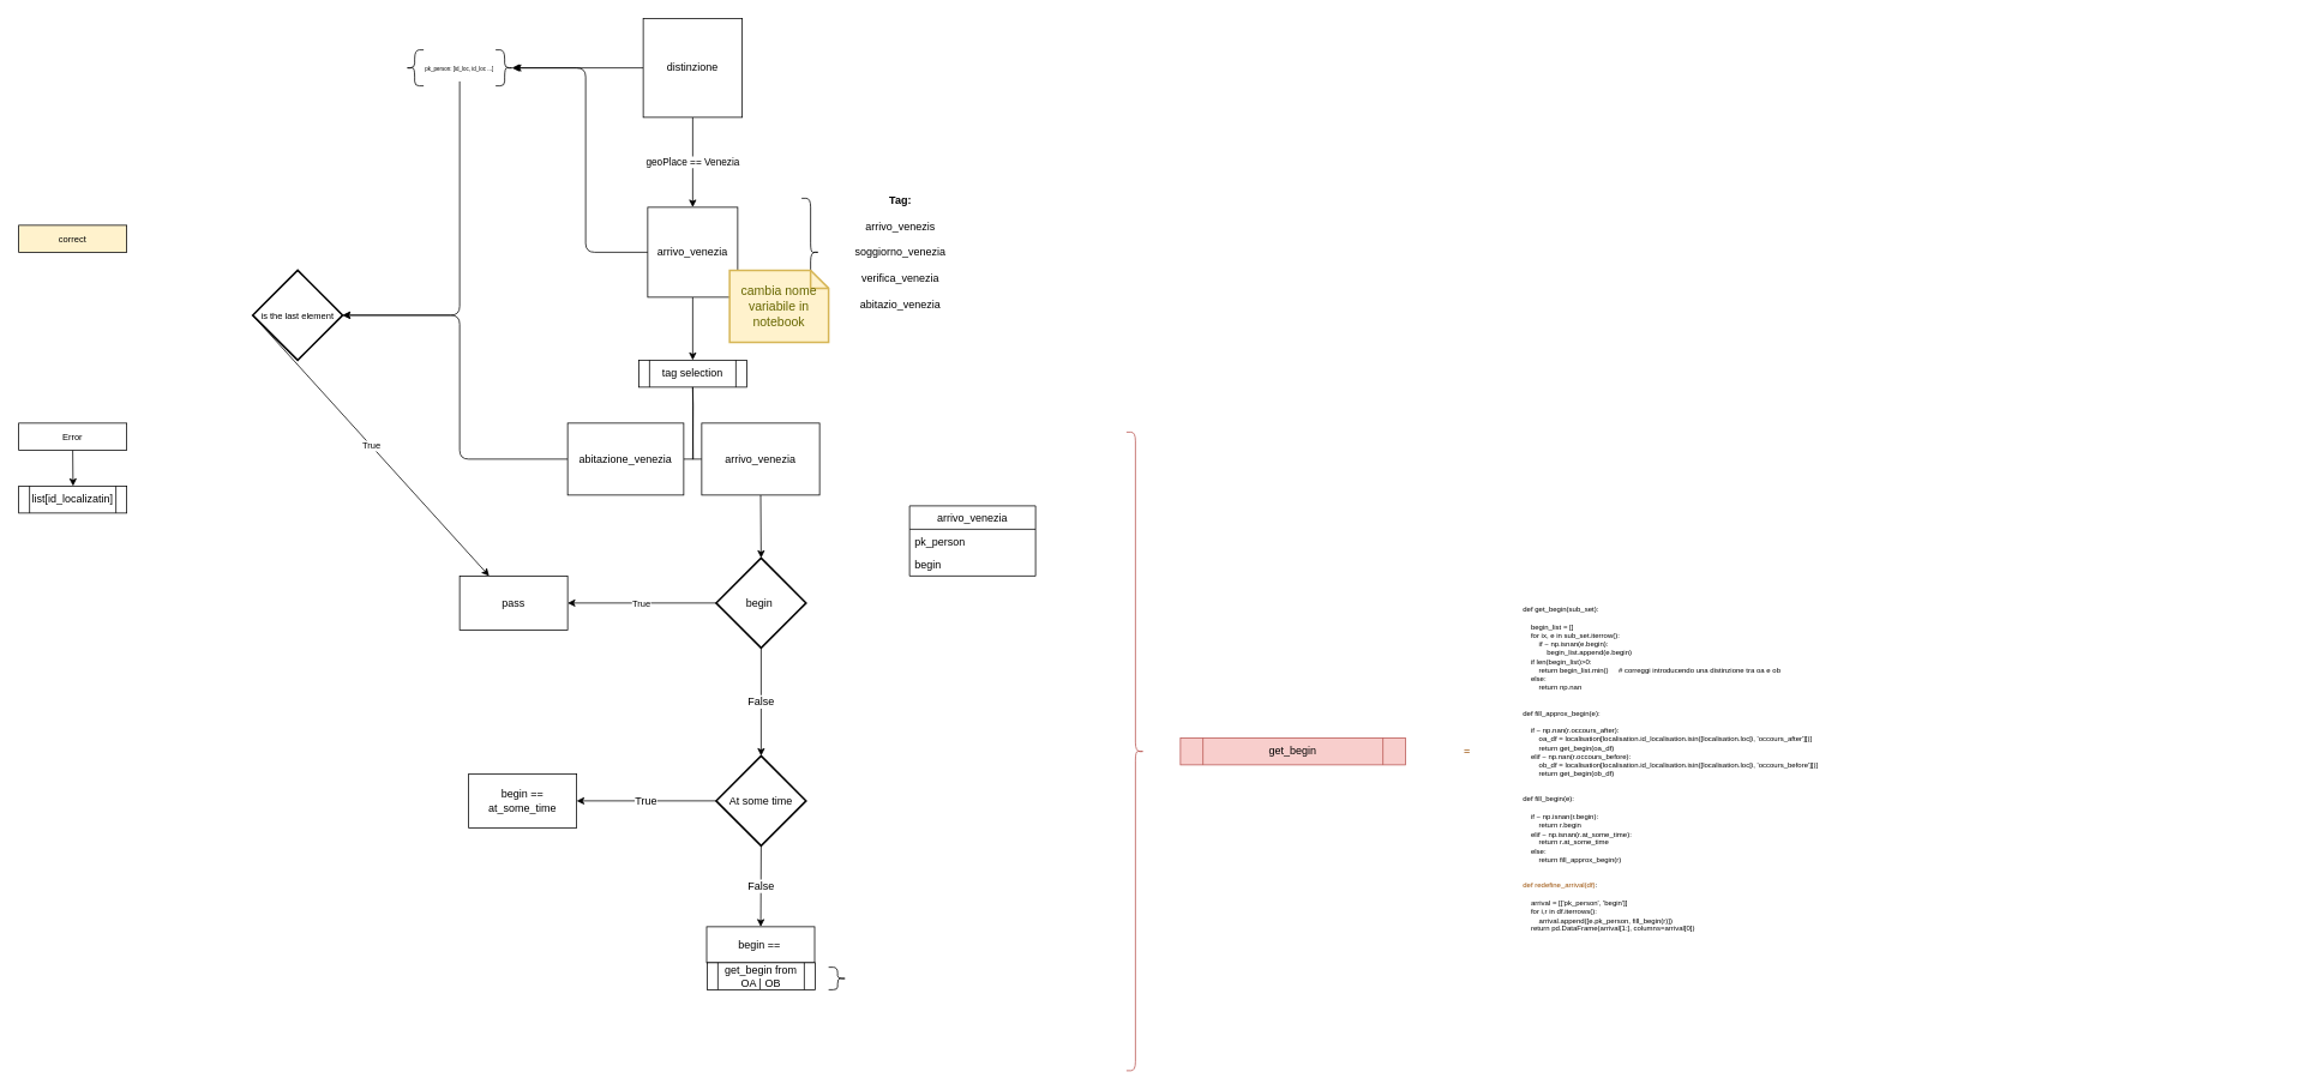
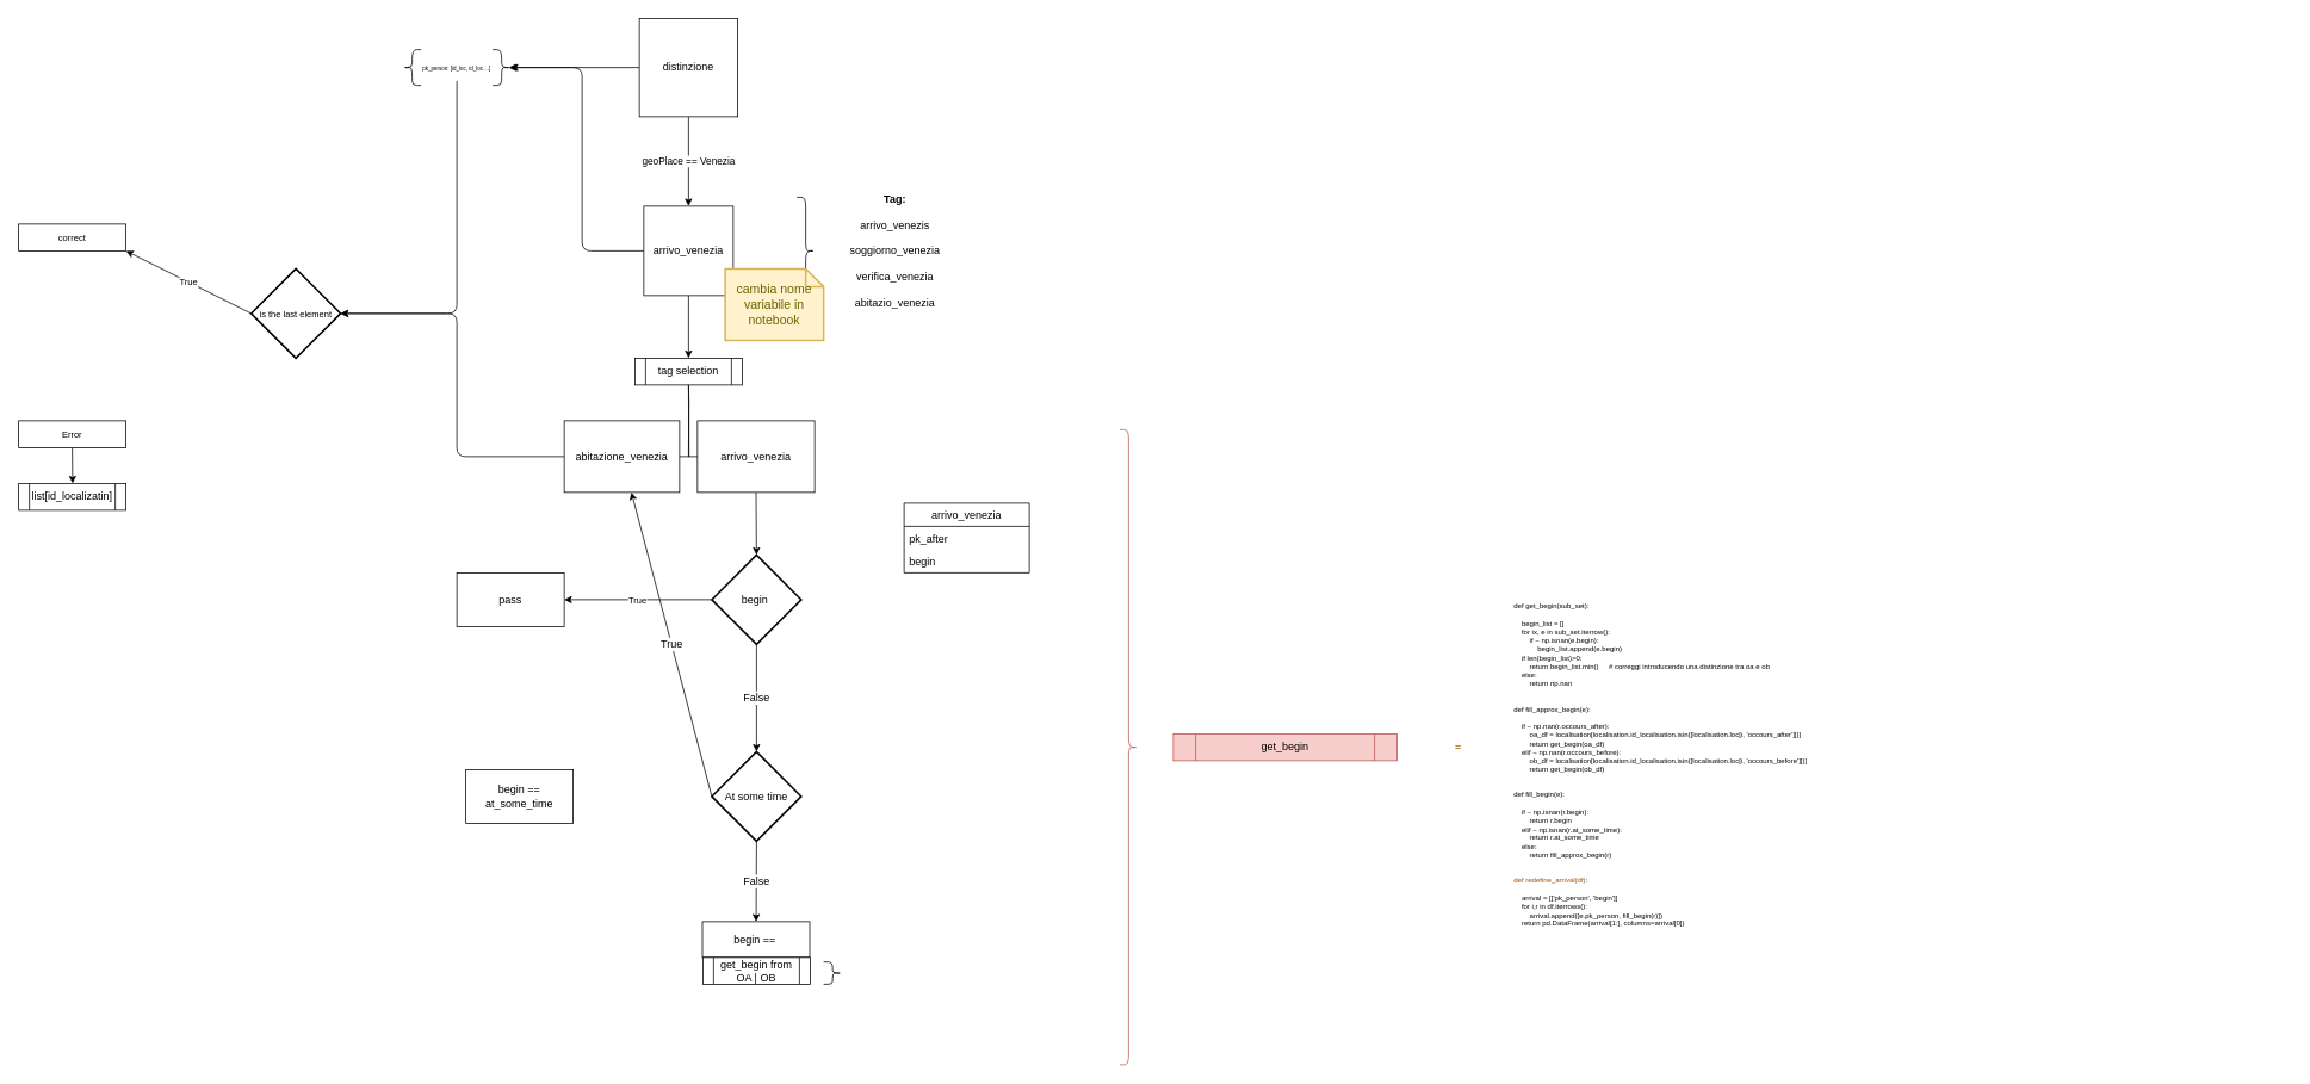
  <mxCell id="0" />
  <mxCell id="1" parent="0" />
  <mxCell id="2" value="begin ==&amp;nbsp;&lt;br&gt;" style="rounded=0;whiteSpace=wrap;html=1;fontSize=12;" parent="1" vertex="1"><mxGeometry x="784.5" y="1030" width="120" height="40" as="geometry" /></mxCell>
  <mxCell id="3" value="geoPlace == Venezia" style="edgeStyle=none;html=1;exitX=0.5;exitY=1;exitDx=0;exitDy=0;" parent="1" source="5" target="8" edge="1"><mxGeometry relative="1" as="geometry" /></mxCell>
  <mxCell id="4" style="edgeStyle=none;html=1;exitX=0;exitY=0.5;exitDx=0;exitDy=0;fontSize=10;" parent="1" source="5" edge="1"><mxGeometry relative="1" as="geometry"><mxPoint x="570" y="75" as="targetPoint" /></mxGeometry></mxCell>
  <mxCell id="5" value="distinzione" style="whiteSpace=wrap;html=1;aspect=fixed;" parent="1" vertex="1"><mxGeometry x="714" y="20" width="110" height="110" as="geometry" /></mxCell>
  <mxCell id="6" style="edgeStyle=none;html=1;exitX=0.5;exitY=1;exitDx=0;exitDy=0;entryX=0.5;entryY=0;entryDx=0;entryDy=0;" parent="1" source="8" target="12" edge="1"><mxGeometry relative="1" as="geometry" /></mxCell>
  <mxCell id="7" style="edgeStyle=none;html=1;exitX=0;exitY=0.5;exitDx=0;exitDy=0;fontSize=10;entryX=0.1;entryY=0.5;entryDx=0;entryDy=0;entryPerimeter=0;" parent="1" source="8" target="20" edge="1"><mxGeometry relative="1" as="geometry"><mxPoint x="590" y="80" as="targetPoint" /><Array as="points"><mxPoint x="650" y="280" /><mxPoint x="650" y="75" /></Array></mxGeometry></mxCell>
  <mxCell id="8" value="arrivo_venezia" style="whiteSpace=wrap;html=1;aspect=fixed;" parent="1" vertex="1"><mxGeometry x="719" y="230" width="100" height="100" as="geometry" /></mxCell>
  <mxCell id="9" value="" style="shape=curlyBracket;whiteSpace=wrap;html=1;rounded=1;rotation=-180;" parent="1" vertex="1"><mxGeometry x="890" y="220" width="20" height="120" as="geometry" /></mxCell>
  <mxCell id="10" value="&lt;b&gt;Tag:&lt;br&gt;&lt;/b&gt;&lt;br&gt;arrivo_venezis&lt;br&gt;&lt;br&gt;soggiorno_venezia&lt;br&gt;&lt;br&gt;verifica_venezia&lt;br&gt;&lt;br&gt;abitazio_venezia" style="text;html=1;strokeColor=none;fillColor=none;align=center;verticalAlign=middle;whiteSpace=wrap;rounded=0;" parent="1" vertex="1"><mxGeometry x="970" y="265" width="60" height="30" as="geometry" /></mxCell>
  <mxCell id="11" value="cambia nome variabile in notebook" style="shape=note;strokeWidth=2;fontSize=14;size=20;whiteSpace=wrap;html=1;fillColor=#fff2cc;strokeColor=#d6b656;fontColor=#666600;" parent="1" vertex="1"><mxGeometry x="810" y="300" width="110.0" height="80" as="geometry" /></mxCell>
  <mxCell id="12" value="tag selection" style="shape=process;whiteSpace=wrap;html=1;backgroundOutline=1;" parent="1" vertex="1"><mxGeometry x="709" y="400" width="120" height="30" as="geometry" /></mxCell>
  <mxCell id="13" value="" style="edgeStyle=orthogonalEdgeStyle;startArrow=none;endArrow=none;rounded=0;targetPortConstraint=eastwest;sourcePortConstraint=northsouth;" parent="1" target="16" edge="1"><mxGeometry relative="1" as="geometry"><mxPoint x="769" y="430" as="sourcePoint" /></mxGeometry></mxCell>
  <mxCell id="14" value="" style="edgeStyle=orthogonalEdgeStyle;startArrow=none;endArrow=none;rounded=0;targetPortConstraint=eastwest;sourcePortConstraint=northsouth;" parent="1" target="18" edge="1"><mxGeometry relative="1" as="geometry"><mxPoint x="769" y="430" as="sourcePoint" /></mxGeometry></mxCell>
  <mxCell id="15" style="edgeStyle=none;html=1;exitX=0;exitY=0.5;exitDx=0;exitDy=0;entryX=1;entryY=0.5;entryDx=0;entryDy=0;entryPerimeter=0;fontSize=10;" parent="1" source="16" target="24" edge="1"><mxGeometry relative="1" as="geometry"><Array as="points"><mxPoint x="510" y="510" /><mxPoint x="510" y="350" /></Array></mxGeometry></mxCell>
  <mxCell id="16" value="abitazione_venezia" style="whiteSpace=wrap;html=1;align=center;verticalAlign=middle;treeFolding=1;treeMoving=1;" parent="1" vertex="1"><mxGeometry x="630" y="470" width="129" height="80" as="geometry" /></mxCell>
  <mxCell id="17" style="edgeStyle=none;html=1;exitX=0.5;exitY=1;exitDx=0;exitDy=0;entryX=0.5;entryY=0;entryDx=0;entryDy=0;entryPerimeter=0;fontSize=12;" parent="1" source="18" target="30" edge="1"><mxGeometry relative="1" as="geometry" /></mxCell>
  <mxCell id="18" value="arrivo_venezia" style="whiteSpace=wrap;html=1;align=center;verticalAlign=middle;treeFolding=1;treeMoving=1;" parent="1" vertex="1"><mxGeometry x="779" y="470" width="131" height="80" as="geometry" /></mxCell>
  <mxCell id="19" value="" style="shape=curlyBracket;whiteSpace=wrap;html=1;rounded=1;" parent="1" vertex="1"><mxGeometry x="450" y="55" width="20" height="40" as="geometry" /></mxCell>
  <mxCell id="20" value="" style="shape=curlyBracket;whiteSpace=wrap;html=1;rounded=1;flipH=1;" parent="1" vertex="1"><mxGeometry x="550" y="55" width="20" height="40" as="geometry" /></mxCell>
  <mxCell id="21" style="edgeStyle=none;html=1;exitX=0.5;exitY=1;exitDx=0;exitDy=0;fontSize=10;entryX=1;entryY=0.5;entryDx=0;entryDy=0;entryPerimeter=0;" parent="1" source="22" target="24" edge="1"><mxGeometry relative="1" as="geometry"><mxPoint x="519.765" y="340" as="targetPoint" /><Array as="points"><mxPoint x="510" y="350" /></Array></mxGeometry></mxCell>
  <mxCell id="22" value="&lt;font style=&quot;font-size: 6px&quot;&gt;pk_person: [id_loc, id_loc ...]&lt;/font&gt;" style="text;html=1;strokeColor=none;fillColor=none;align=center;verticalAlign=middle;whiteSpace=wrap;rounded=0;" parent="1" vertex="1"><mxGeometry x="470" y="60" width="80" height="30" as="geometry" /></mxCell>
- <mxCell id="23" value="&lt;font style=&quot;font-size: 10px&quot;&gt;True&lt;/font&gt;" style="edgeStyle=none;html=1;exitX=0;exitY=0.5;exitDx=0;exitDy=0;exitPerimeter=0;fontSize=6;" parent="1" source="24" target="31" edge="1"><mxGeometry relative="1" as="geometry"><mxPoint x="140" y="280" as="targetPoint" /></mxGeometry></mxCell>
+ <mxCell id="23" value="&lt;font style=&quot;font-size: 10px&quot;&gt;True&lt;/font&gt;" style="edgeStyle=none;html=1;exitX=0;exitY=0.5;exitDx=0;exitDy=0;exitPerimeter=0;fontSize=6;entryX=1;entryY=1;entryDx=0;entryDy=0;" parent="1" source="24" target="27" edge="1"><mxGeometry relative="1" as="geometry"><mxPoint x="140" y="280" as="targetPoint" /></mxGeometry></mxCell>
  <mxCell id="24" value="&lt;font style=&quot;font-size: 10px&quot;&gt;is the last element&lt;/font&gt;" style="strokeWidth=2;html=1;shape=mxgraph.flowchart.decision;whiteSpace=wrap;fontSize=6;" parent="1" vertex="1"><mxGeometry x="280" y="300" width="100" height="100" as="geometry" /></mxCell>
  <mxCell id="25" style="edgeStyle=none;html=1;exitX=0.5;exitY=1;exitDx=0;exitDy=0;fontSize=12;" parent="1" source="26" edge="1"><mxGeometry relative="1" as="geometry"><mxPoint x="80.364" y="540" as="targetPoint" /></mxGeometry></mxCell>
  <mxCell id="26" value="Error" style="rounded=0;whiteSpace=wrap;html=1;fontSize=10;" parent="1" vertex="1"><mxGeometry x="20" y="470" width="120" height="30" as="geometry" /></mxCell>
- <mxCell id="27" value="correct" style="rounded=0;whiteSpace=wrap;html=1;fontSize=10;fillColor=#fff2cc;" parent="1" vertex="1"><mxGeometry x="20" y="250" width="120" height="30" as="geometry" /></mxCell>
+ <mxCell id="27" value="correct" style="rounded=0;whiteSpace=wrap;html=1;fontSize=10;" parent="1" vertex="1"><mxGeometry x="20" y="250" width="120" height="30" as="geometry" /></mxCell>
  <mxCell id="28" value="True" style="edgeStyle=none;html=1;exitX=0;exitY=0.5;exitDx=0;exitDy=0;exitPerimeter=0;fontSize=10;entryX=1;entryY=0.5;entryDx=0;entryDy=0;" parent="1" source="30" target="31" edge="1"><mxGeometry relative="1" as="geometry"><mxPoint x="550" y="669.588" as="targetPoint" /></mxGeometry></mxCell>
  <mxCell id="29" value="False" style="edgeStyle=none;html=1;exitX=0.5;exitY=1;exitDx=0;exitDy=0;exitPerimeter=0;fontSize=12;entryX=0.5;entryY=0;entryDx=0;entryDy=0;entryPerimeter=0;" parent="1" source="30" target="34" edge="1"><mxGeometry relative="1" as="geometry"><mxPoint x="845.588" y="850" as="targetPoint" /></mxGeometry></mxCell>
  <mxCell id="30" value="&lt;font style=&quot;font-size: 12px&quot;&gt;begin&amp;nbsp;&lt;/font&gt;" style="strokeWidth=2;html=1;shape=mxgraph.flowchart.decision;whiteSpace=wrap;fontSize=10;" parent="1" vertex="1"><mxGeometry x="795" y="620" width="100" height="100" as="geometry" /></mxCell>
  <mxCell id="31" value="&lt;font style=&quot;font-size: 12px&quot;&gt;pass&lt;/font&gt;" style="rounded=0;whiteSpace=wrap;html=1;fontSize=10;" parent="1" vertex="1"><mxGeometry x="510" y="640" width="120" height="60" as="geometry" /></mxCell>
- <mxCell id="32" value="True" style="edgeStyle=none;html=1;exitX=0;exitY=0.5;exitDx=0;exitDy=0;exitPerimeter=0;fontSize=12;entryX=1;entryY=0.5;entryDx=0;entryDy=0;" parent="1" source="34" target="35" edge="1"><mxGeometry relative="1" as="geometry"><mxPoint x="550" y="900.176" as="targetPoint" /></mxGeometry></mxCell>
+ <mxCell id="32" value="True" style="edgeStyle=none;html=1;exitX=0;exitY=0.5;exitDx=0;exitDy=0;exitPerimeter=0;fontSize=12;" parent="1" source="34" target="16" edge="1"><mxGeometry relative="1" as="geometry"><mxPoint x="550" y="900.176" as="targetPoint" /></mxGeometry></mxCell>
  <mxCell id="33" value="False" style="edgeStyle=none;html=1;exitX=0.5;exitY=1;exitDx=0;exitDy=0;exitPerimeter=0;fontSize=12;" parent="1" source="34" target="2" edge="1"><mxGeometry relative="1" as="geometry"><mxPoint x="850" y="1030" as="targetPoint" /></mxGeometry></mxCell>
  <mxCell id="34" value="&lt;font style=&quot;font-size: 12px&quot;&gt;At some time&lt;/font&gt;" style="strokeWidth=2;html=1;shape=mxgraph.flowchart.decision;whiteSpace=wrap;fontSize=10;" parent="1" vertex="1"><mxGeometry x="795" y="840" width="100" height="100" as="geometry" /></mxCell>
  <mxCell id="35" value="&lt;font style=&quot;font-size: 12px&quot;&gt;begin == at_some_time&lt;/font&gt;" style="rounded=0;whiteSpace=wrap;html=1;fontSize=10;" parent="1" vertex="1"><mxGeometry x="520" y="860" width="120" height="60" as="geometry" /></mxCell>
  <mxCell id="36" value="get_begin from OA | OB" style="shape=process;whiteSpace=wrap;html=1;backgroundOutline=1;fontSize=12;" parent="1" vertex="1"><mxGeometry x="785" y="1070" width="120" height="30" as="geometry" /></mxCell>
  <mxCell id="37" value="list[id_localizatin]" style="shape=process;whiteSpace=wrap;html=1;backgroundOutline=1;fontSize=12;" parent="1" vertex="1"><mxGeometry x="20" y="540" width="120" height="30" as="geometry" /></mxCell>
  <mxCell id="38" value="" style="shape=curlyBracket;whiteSpace=wrap;html=1;rounded=1;flipH=1;fontSize=12;size=0.5;" parent="1" vertex="1"><mxGeometry x="920" y="1075" width="20" height="25" as="geometry" /></mxCell>
  <mxCell id="39" value="" style="shape=curlyBracket;whiteSpace=wrap;html=1;rounded=1;flipH=1;fontSize=12;fillColor=#f8cecc;strokeColor=#b85450;" parent="1" vertex="1"><mxGeometry x="1251" y="480" width="20" height="710" as="geometry" /></mxCell>
  <mxCell id="40" value="get_begin" style="shape=process;whiteSpace=wrap;html=1;backgroundOutline=1;fontSize=12;fillColor=#f8cecc;strokeColor=#b85450;" parent="1" vertex="1"><mxGeometry x="1311" y="820" width="250" height="30" as="geometry" /></mxCell>
  <mxCell id="41" value="arrivo_venezia" style="swimlane;fontStyle=0;childLayout=stackLayout;horizontal=1;startSize=26;fillColor=none;horizontalStack=0;resizeParent=1;resizeParentMax=0;resizeLast=0;collapsible=1;marginBottom=0;fontSize=12;" parent="1" vertex="1"><mxGeometry x="1010" y="562" width="140" height="78" as="geometry" /></mxCell>
- <mxCell id="42" value="pk_person" style="text;strokeColor=none;fillColor=none;align=left;verticalAlign=top;spacingLeft=4;spacingRight=4;overflow=hidden;rotatable=0;points=[[0,0.5],[1,0.5]];portConstraint=eastwest;fontSize=12;" parent="41" vertex="1"><mxGeometry y="26" width="140" height="26" as="geometry" /></mxCell>
+ <mxCell id="42" value="pk_after" style="text;strokeColor=none;fillColor=none;align=left;verticalAlign=top;spacingLeft=4;spacingRight=4;overflow=hidden;rotatable=0;points=[[0,0.5],[1,0.5]];portConstraint=eastwest;fontSize=12;" parent="41" vertex="1"><mxGeometry y="26" width="140" height="26" as="geometry" /></mxCell>
  <mxCell id="43" value="begin" style="text;strokeColor=none;fillColor=none;align=left;verticalAlign=top;spacingLeft=4;spacingRight=4;overflow=hidden;rotatable=0;points=[[0,0.5],[1,0.5]];portConstraint=eastwest;fontSize=12;" parent="41" vertex="1"><mxGeometry y="52" width="140" height="26" as="geometry" /></mxCell>
  <mxCell id="44" value="&lt;font style=&quot;font-size: 8px&quot;&gt;&lt;div&gt;def get_begin(sub_set):&lt;/div&gt;&lt;div&gt;&lt;br&gt;&lt;/div&gt;&lt;div&gt;&amp;nbsp; &amp;nbsp; begin_list = []&lt;/div&gt;&lt;div&gt;&amp;nbsp; &amp;nbsp; for ix, e in sub_set.iterrow():&lt;/div&gt;&lt;div&gt;&amp;nbsp; &amp;nbsp; &amp;nbsp; &amp;nbsp; if ~ np.isnan(e.begin):&lt;/div&gt;&lt;div&gt;&amp;nbsp; &amp;nbsp; &amp;nbsp; &amp;nbsp; &amp;nbsp; &amp;nbsp; begin_list.append(e.begin)&lt;/div&gt;&lt;div&gt;&amp;nbsp; &amp;nbsp; if len(begin_list)&amp;gt;0:&lt;/div&gt;&lt;div&gt;&amp;nbsp; &amp;nbsp; &amp;nbsp; &amp;nbsp; return begin_list.min()&amp;nbsp; &amp;nbsp; &amp;nbsp;# correggi introducendo una distinzione tra oa e ob&lt;/div&gt;&lt;div&gt;&amp;nbsp; &amp;nbsp; else:&lt;/div&gt;&lt;div&gt;&amp;nbsp; &amp;nbsp; &amp;nbsp; &amp;nbsp; return np.nan&lt;/div&gt;&lt;div&gt;&lt;br&gt;&lt;/div&gt;&lt;div&gt;&lt;br&gt;&lt;/div&gt;&lt;div&gt;def fill_approx_begin(e):&lt;/div&gt;&lt;div&gt;&lt;br&gt;&lt;/div&gt;&lt;div&gt;&amp;nbsp; &amp;nbsp; if ~ np.nan(r.occours_after):&lt;/div&gt;&lt;div&gt;&amp;nbsp; &amp;nbsp; &amp;nbsp; &amp;nbsp; oa_df = localisation[localisation.id_localisation.isin([localisation.loc[i, 'occours_after']])]&lt;/div&gt;&lt;div&gt;&amp;nbsp; &amp;nbsp; &amp;nbsp; &amp;nbsp; return get_begin(oa_df)&lt;/div&gt;&lt;div&gt;&amp;nbsp; &amp;nbsp; elif ~ np.nan(r.occours_before):&lt;/div&gt;&lt;div&gt;&amp;nbsp; &amp;nbsp; &amp;nbsp; &amp;nbsp; ob_df = localisation[localisation.id_localisation.isin([localisation.loc[i, 'occours_before']])]&lt;/div&gt;&lt;div&gt;&amp;nbsp; &amp;nbsp; &amp;nbsp; &amp;nbsp; return get_begin(ob_df)&lt;/div&gt;&lt;div&gt;&lt;br&gt;&lt;/div&gt;&lt;div&gt;&lt;br&gt;&lt;/div&gt;&lt;div&gt;def fill_begin(e):&lt;/div&gt;&lt;div&gt;&lt;br&gt;&lt;/div&gt;&lt;div&gt;&amp;nbsp; &amp;nbsp; if ~ np.isnan(r.begin):&lt;/div&gt;&lt;div&gt;&amp;nbsp; &amp;nbsp; &amp;nbsp; &amp;nbsp; return r.begin&lt;/div&gt;&lt;div&gt;&amp;nbsp; &amp;nbsp; elif ~ np.isnan(r.at_some_time):&lt;/div&gt;&lt;div&gt;&amp;nbsp; &amp;nbsp; &amp;nbsp; &amp;nbsp; return r.at_some_time&lt;/div&gt;&lt;div&gt;&amp;nbsp; &amp;nbsp; else:&lt;/div&gt;&lt;div&gt;&amp;nbsp; &amp;nbsp; &amp;nbsp; &amp;nbsp; return fill_approx_begin(r)&lt;/div&gt;&lt;div&gt;&lt;br&gt;&lt;/div&gt;&lt;div&gt;&lt;br&gt;&lt;/div&gt;&lt;div&gt;&lt;font color=&quot;#994c00&quot;&gt;def redefine_arrival(df)&lt;/font&gt;:&lt;/div&gt;&lt;div&gt;&lt;br&gt;&lt;/div&gt;&lt;div&gt;&amp;nbsp; &amp;nbsp; arrival = [['pk_person', 'begin']]&lt;/div&gt;&lt;div&gt;&amp;nbsp; &amp;nbsp; for i,r in df.iterrows():&lt;/div&gt;&lt;div&gt;&amp;nbsp; &amp;nbsp; &amp;nbsp; &amp;nbsp; arrival.append([e.pk_person, fill_begin(r)])&lt;/div&gt;&lt;div&gt;&amp;nbsp; &amp;nbsp; return pd.DataFrame(arrival[1:], columns=arrival[0])&lt;/div&gt;&lt;div&gt;&lt;br&gt;&lt;/div&gt;&lt;/font&gt;" style="text;html=1;strokeColor=none;fillColor=none;align=left;verticalAlign=middle;whiteSpace=wrap;rounded=0;fontSize=12;" parent="1" vertex="1"><mxGeometry x="1690" y="800" width="870" height="120" as="geometry" /></mxCell>
  <mxCell id="45" value="&lt;font style=&quot;font-size: 12px&quot;&gt;=&lt;/font&gt;" style="text;html=1;strokeColor=none;fillColor=none;align=center;verticalAlign=middle;whiteSpace=wrap;rounded=0;fontSize=8;fontColor=#994C00;" parent="1" vertex="1"><mxGeometry x="1600" y="820" width="60" height="30" as="geometry" /></mxCell>
